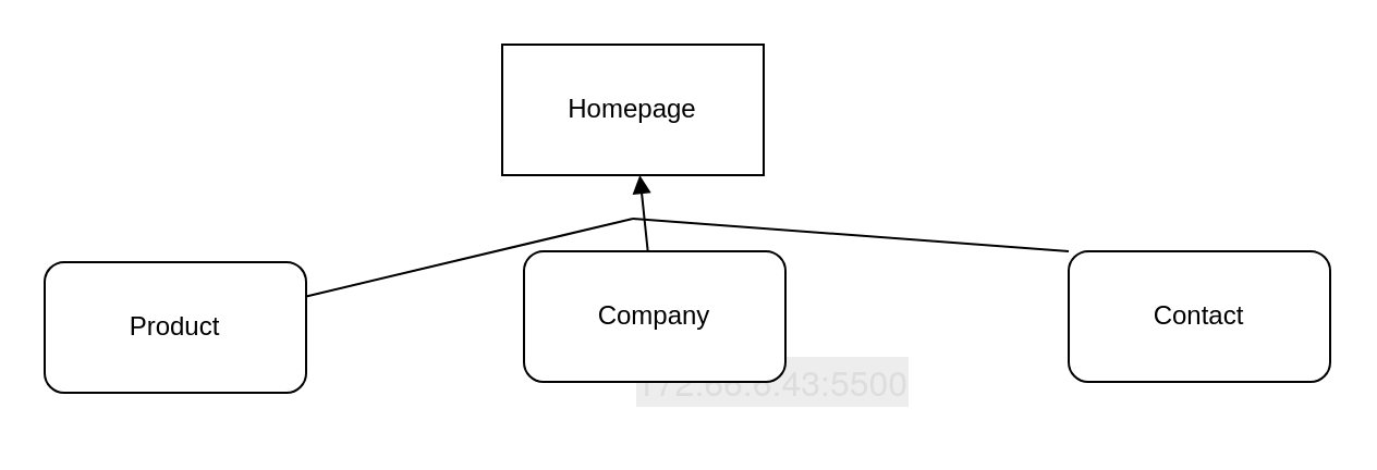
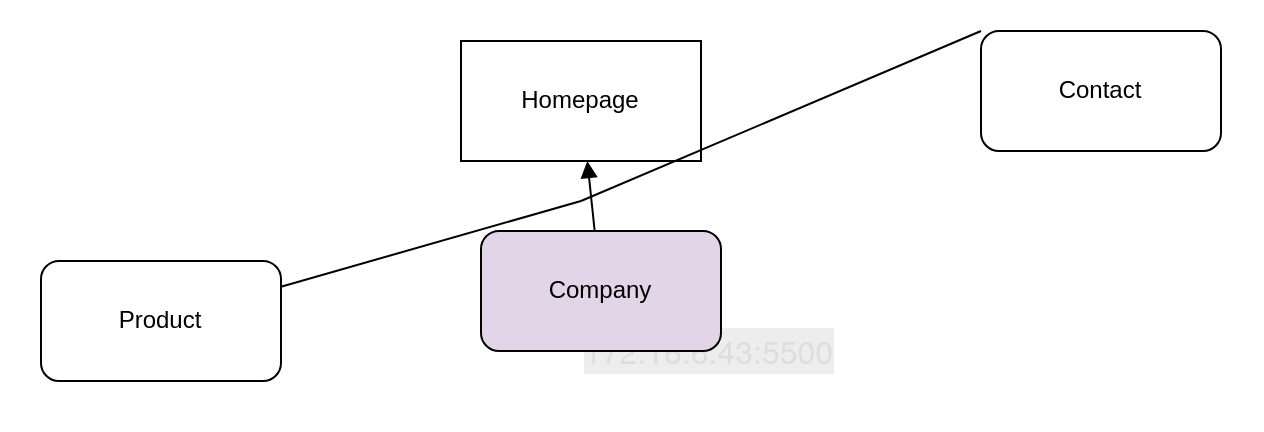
  <mxCell id="0" />
  <mxCell id="1" parent="0" />
  <mxCell id="2" value="Homepage" style="whiteSpace=wrap;html=1;rounded=0;" vertex="1" parent="1"><mxGeometry x="230" y="20" width="120" height="60" as="geometry" /></mxCell>
- <mxCell id="3" value="Product" style="rounded=1;whiteSpace=wrap;html=1;" vertex="1" parent="1"><mxGeometry x="20" y="120" width="120" height="60" as="geometry" /></mxCell>
- <mxCell id="4" value="&#10;&#10;&lt;span style=&quot;color: rgb(220 , 221 , 222) ; font-family: &amp;quot;whitney&amp;quot; , &amp;quot;helvetica neue&amp;quot; , &amp;quot;helvetica&amp;quot; , &amp;quot;arial&amp;quot; , sans-serif ; font-size: 16px ; font-style: normal ; font-weight: 400 ; letter-spacing: normal ; text-indent: 0px ; text-transform: none ; word-spacing: 0px ; background-color: rgba(4 , 4 , 5 , 0.07) ; display: inline ; float: none&quot;&gt;172.66.6.43:5500&lt;/span&gt;&#10;&#10;" style="text;whiteSpace=wrap;html=1;" vertex="1" parent="1"><mxGeometry x="290" y="130" width="150" height="30" as="geometry" /></mxCell>
- <mxCell id="5" value="Company" style="rounded=1;whiteSpace=wrap;html=1;" vertex="1" parent="1"><mxGeometry x="240" y="115" width="120" height="60" as="geometry" /></mxCell>
- <mxCell id="6" value="Contact" style="rounded=1;whiteSpace=wrap;html=1;" vertex="1" parent="1"><mxGeometry x="490" y="115" width="120" height="60" as="geometry" /></mxCell>
+ <mxCell id="3" value="Product" style="rounded=1;whiteSpace=wrap;html=1;" vertex="1" parent="1"><mxGeometry x="20" y="130" width="120" height="60" as="geometry" /></mxCell>
+ <mxCell id="4" value="&#10;&#10;&lt;span style=&quot;color: rgb(220 , 221 , 222) ; font-family: &amp;quot;whitney&amp;quot; , &amp;quot;helvetica neue&amp;quot; , &amp;quot;helvetica&amp;quot; , &amp;quot;arial&amp;quot; , sans-serif ; font-size: 16px ; font-style: normal ; font-weight: 400 ; letter-spacing: normal ; text-indent: 0px ; text-transform: none ; word-spacing: 0px ; background-color: rgba(4 , 4 , 5 , 0.07) ; display: inline ; float: none&quot;&gt;172.16.6.43:5500&lt;/span&gt;&#10;&#10;" style="text;whiteSpace=wrap;html=1;" vertex="1" parent="1"><mxGeometry x="290" y="130" width="150" height="30" as="geometry" /></mxCell>
+ <mxCell id="5" value="Company" style="rounded=1;whiteSpace=wrap;html=1;fillColor=#e1d5e7;" vertex="1" parent="1"><mxGeometry x="240" y="115" width="120" height="60" as="geometry" /></mxCell>
+ <mxCell id="6" value="Contact" style="rounded=1;whiteSpace=wrap;html=1;" vertex="1" parent="1"><mxGeometry x="490" y="15" width="120" height="60" as="geometry" /></mxCell>
  <mxCell id="7" value="" style="endArrow=none;html=1;" edge="1" parent="1" source="3"><mxGeometry width="50" height="50" relative="1" as="geometry"><mxPoint x="270" y="260" as="sourcePoint" /><mxPoint x="290" y="100" as="targetPoint" /></mxGeometry></mxCell>
  <mxCell id="8" value="" style="endArrow=block;html=1;" edge="1" parent="1" source="5" target="2"><mxGeometry width="50" height="50" relative="1" as="geometry"><mxPoint x="270" y="260" as="sourcePoint" /><mxPoint x="320" y="210" as="targetPoint" /></mxGeometry></mxCell>
  <mxCell id="9" value="" style="endArrow=none;html=1;entryX=0;entryY=0;entryDx=0;entryDy=0;" edge="1" parent="1" target="6"><mxGeometry width="50" height="50" relative="1" as="geometry"><mxPoint x="290" y="100" as="sourcePoint" /><mxPoint x="320" y="210" as="targetPoint" /></mxGeometry></mxCell>
